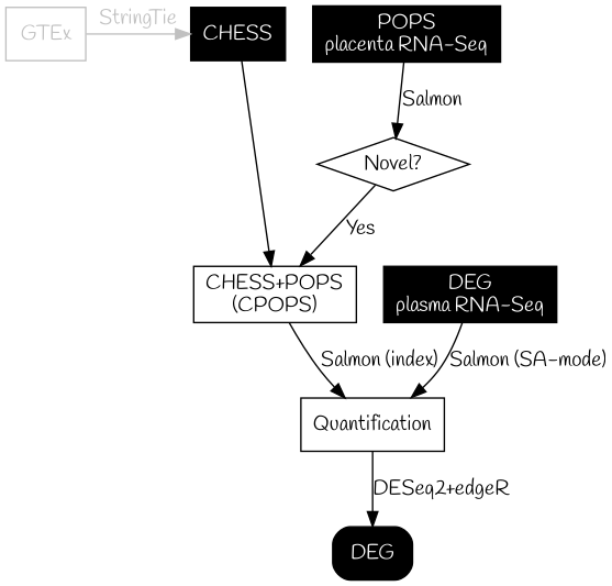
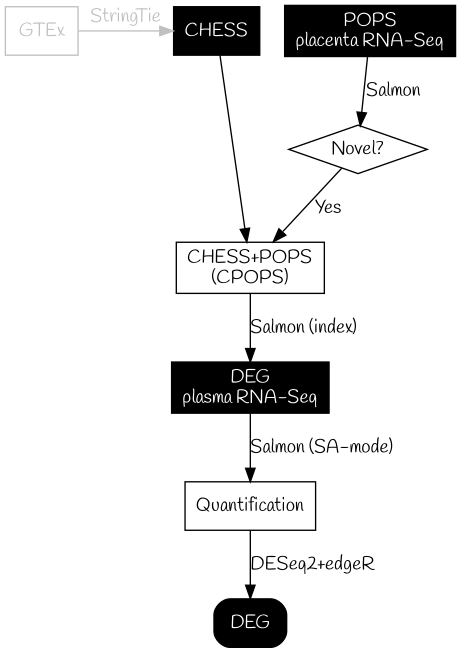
  digraph {
    node [color=black fontcolor=white fontname=Handlee shape=rect]
    edge [color=black fontcolor=black fontname=Handlee]
    n1 [color=grey fontcolor=grey label=GTEx]
    n2 [label=CHESS style=filled]
    n3 [label="POPS\nplacenta RNA-Seq" style=filled]
    n4 [fontcolor=black label="CHESS+POPS\n(CPOPS)"]
    n5 [fontcolor=black label="Novel?" shape=diamond]
    n6 [fontcolor=black label=Quantification]
    n7 [label="DEG\nplasma RNA-Seq" style=filled]
    n8 [label=DEG style="rounded,filled"]
    subgraph sub_1 {
      rank=same
      n1
      n2
      n3
    }
    n1 -> n2 [color=grey fontcolor=grey label=StringTie]
    n2 -> n4
    n3 -> n5 [label=Salmon]
-   n4 -> n6 [label="Salmon (index)"]
+   n4 -> n7 [label="Salmon (index)"]
    n5 -> n4 [label=Yes]
    n6 -> n8 [label="DESeq2+edgeR"]
    n7 -> n6 [label="Salmon (SA-mode)"]
  }
